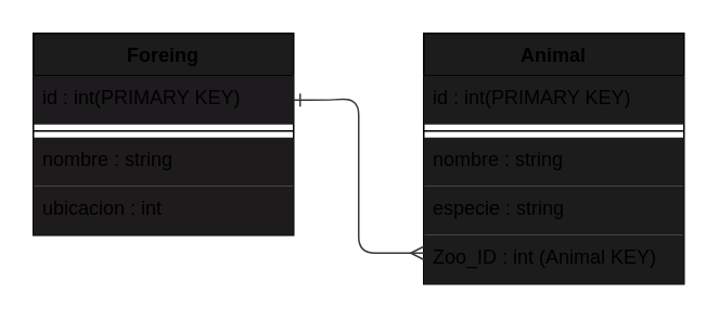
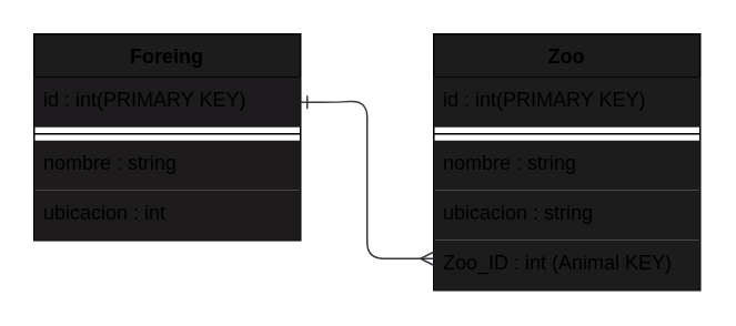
  <mxCell id="0" />
  <mxCell id="1" parent="0" />
  <mxCell id="2" value="Foreing" style="swimlane;fontStyle=1;align=center;verticalAlign=top;childLayout=stackLayout;horizontal=1;startSize=26;horizontalStack=0;resizeParent=1;resizeParentMax=0;resizeLast=0;collapsible=1;marginBottom=0;spacing=2;fillColor=#1D1C1D;" vertex="1" parent="1"><mxGeometry x="20" y="20" width="160" height="124" as="geometry"><mxRectangle x="120" y="80" width="60" height="30" as="alternateBounds" /></mxGeometry></mxCell>
  <mxCell id="3" value="id : int(PRIMARY KEY)" style="text;strokeColor=none;fillColor=#1D1B1D;align=left;verticalAlign=top;spacingLeft=4;spacingRight=4;overflow=hidden;rotatable=0;points=[[0,0.5],[1,0.5]];portConstraint=eastwest;" vertex="1" parent="2"><mxGeometry y="26" width="160" height="30" as="geometry" /></mxCell>
  <mxCell id="4" value="" style="line;strokeWidth=1;fillColor=none;align=left;verticalAlign=middle;spacingTop=-1;spacingLeft=3;spacingRight=3;rotatable=0;labelPosition=right;points=[];portConstraint=eastwest;strokeColor=inherit;" vertex="1" parent="2"><mxGeometry y="56" width="160" height="8" as="geometry" /></mxCell>
  <mxCell id="5" value="nombre : string" style="text;strokeColor=none;fillColor=#1D1B1C;align=left;verticalAlign=top;spacingLeft=4;spacingRight=4;overflow=hidden;rotatable=0;points=[[0,0.5],[1,0.5]];portConstraint=eastwest;container=0;" vertex="1" parent="2"><mxGeometry y="64" width="160" height="30" as="geometry" /></mxCell>
  <mxCell id="6" value="ubicacion : int" style="text;strokeColor=none;fillColor=#1D1B1C;align=left;verticalAlign=top;spacingLeft=4;spacingRight=4;overflow=hidden;rotatable=0;points=[[0,0.5],[1,0.5]];portConstraint=eastwest;container=0;" vertex="1" parent="2"><mxGeometry y="94" width="160" height="30" as="geometry" /></mxCell>
- <mxCell id="7" value="Animal" style="swimlane;fontStyle=1;align=center;verticalAlign=top;childLayout=stackLayout;horizontal=1;startSize=26;horizontalStack=0;resizeParent=1;resizeParentMax=0;resizeLast=0;collapsible=1;marginBottom=0;fillColor=#1D1C1D;" vertex="1" parent="1"><mxGeometry x="260" y="20" width="160" height="154" as="geometry" /></mxCell>
+ <mxCell id="7" value="Zoo" style="swimlane;fontStyle=1;align=center;verticalAlign=top;childLayout=stackLayout;horizontal=1;startSize=26;horizontalStack=0;resizeParent=1;resizeParentMax=0;resizeLast=0;collapsible=1;marginBottom=0;fillColor=#1D1C1D;" vertex="1" parent="1"><mxGeometry x="260" y="20" width="160" height="154" as="geometry" /></mxCell>
  <mxCell id="8" value="id : int(PRIMARY KEY)" style="text;strokeColor=none;fillColor=#1D1C1D;align=left;verticalAlign=top;spacingLeft=4;spacingRight=4;overflow=hidden;rotatable=0;points=[[0,0.5],[1,0.5]];portConstraint=eastwest;" vertex="1" parent="7"><mxGeometry y="26" width="160" height="30" as="geometry" /></mxCell>
  <mxCell id="9" value="" style="line;strokeWidth=1;fillColor=none;align=left;verticalAlign=middle;spacingTop=-1;spacingLeft=3;spacingRight=3;rotatable=0;labelPosition=right;points=[];portConstraint=eastwest;strokeColor=inherit;" vertex="1" parent="7"><mxGeometry y="56" width="160" height="8" as="geometry" /></mxCell>
  <mxCell id="10" value="nombre : string" style="text;strokeColor=none;fillColor=#1D1C1D;align=left;verticalAlign=top;spacingLeft=4;spacingRight=4;overflow=hidden;rotatable=0;points=[[0,0.5],[1,0.5]];portConstraint=eastwest;" vertex="1" parent="7"><mxGeometry y="64" width="160" height="30" as="geometry" /></mxCell>
- <mxCell id="11" value="especie : string" style="text;strokeColor=none;fillColor=#1D1C1D;align=left;verticalAlign=top;spacingLeft=4;spacingRight=4;overflow=hidden;rotatable=0;points=[[0,0.5],[1,0.5]];portConstraint=eastwest;flipH=1;flipV=1;" vertex="1" parent="7"><mxGeometry y="94" width="160" height="30" as="geometry" /></mxCell>
+ <mxCell id="11" value="ubicacion : string" style="text;strokeColor=none;fillColor=#1D1C1D;align=left;verticalAlign=top;spacingLeft=4;spacingRight=4;overflow=hidden;rotatable=0;points=[[0,0.5],[1,0.5]];portConstraint=eastwest;flipH=1;flipV=1;" vertex="1" parent="7"><mxGeometry y="94" width="160" height="30" as="geometry" /></mxCell>
  <mxCell id="12" value="Zoo_ID : int (Animal KEY)" style="text;strokeColor=none;fillColor=#1D1C1D;align=left;verticalAlign=top;spacingLeft=4;spacingRight=4;overflow=hidden;rotatable=0;points=[[0,0.5],[1,0.5]];portConstraint=eastwest;" vertex="1" parent="7"><mxGeometry y="124" width="160" height="30" as="geometry" /></mxCell>
  <mxCell id="13" style="edgeStyle=none;html=1;entryX=1;entryY=0.5;entryDx=0;entryDy=0;endArrow=ERone;endFill=0;startArrow=ERmany;startFill=0;fillColor=#eeeeee;strokeColor=#36393d;" edge="1" parent="1" target="3"><mxGeometry relative="1" as="geometry"><mxPoint x="220" y="150" as="targetPoint" /><mxPoint x="260" y="155" as="sourcePoint" /><Array as="points"><mxPoint x="220" y="155" /><mxPoint x="220" y="60" /><mxPoint x="200" y="61" /></Array></mxGeometry></mxCell>
